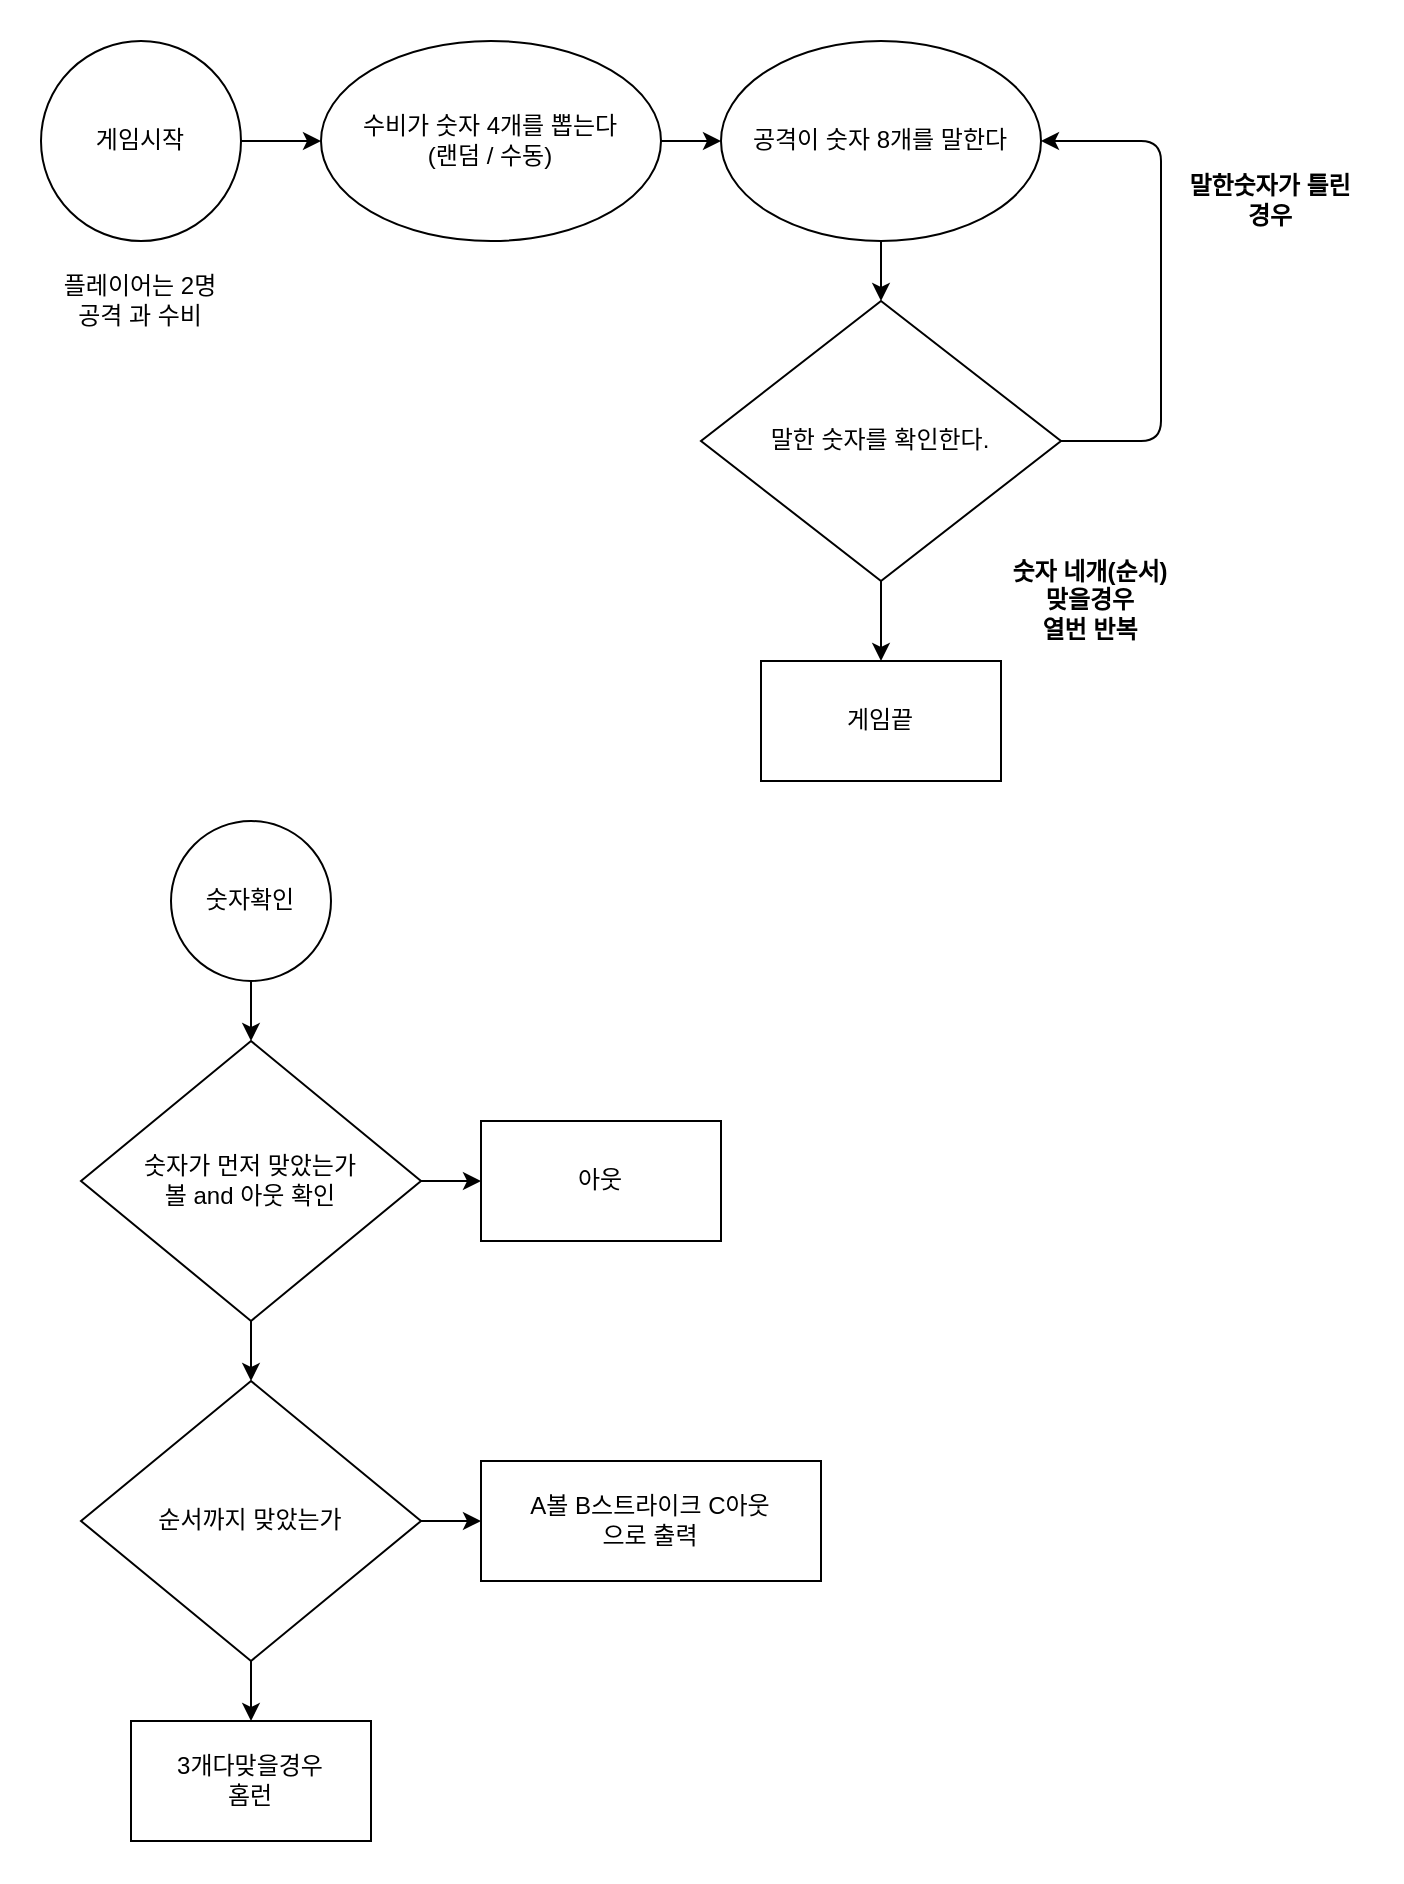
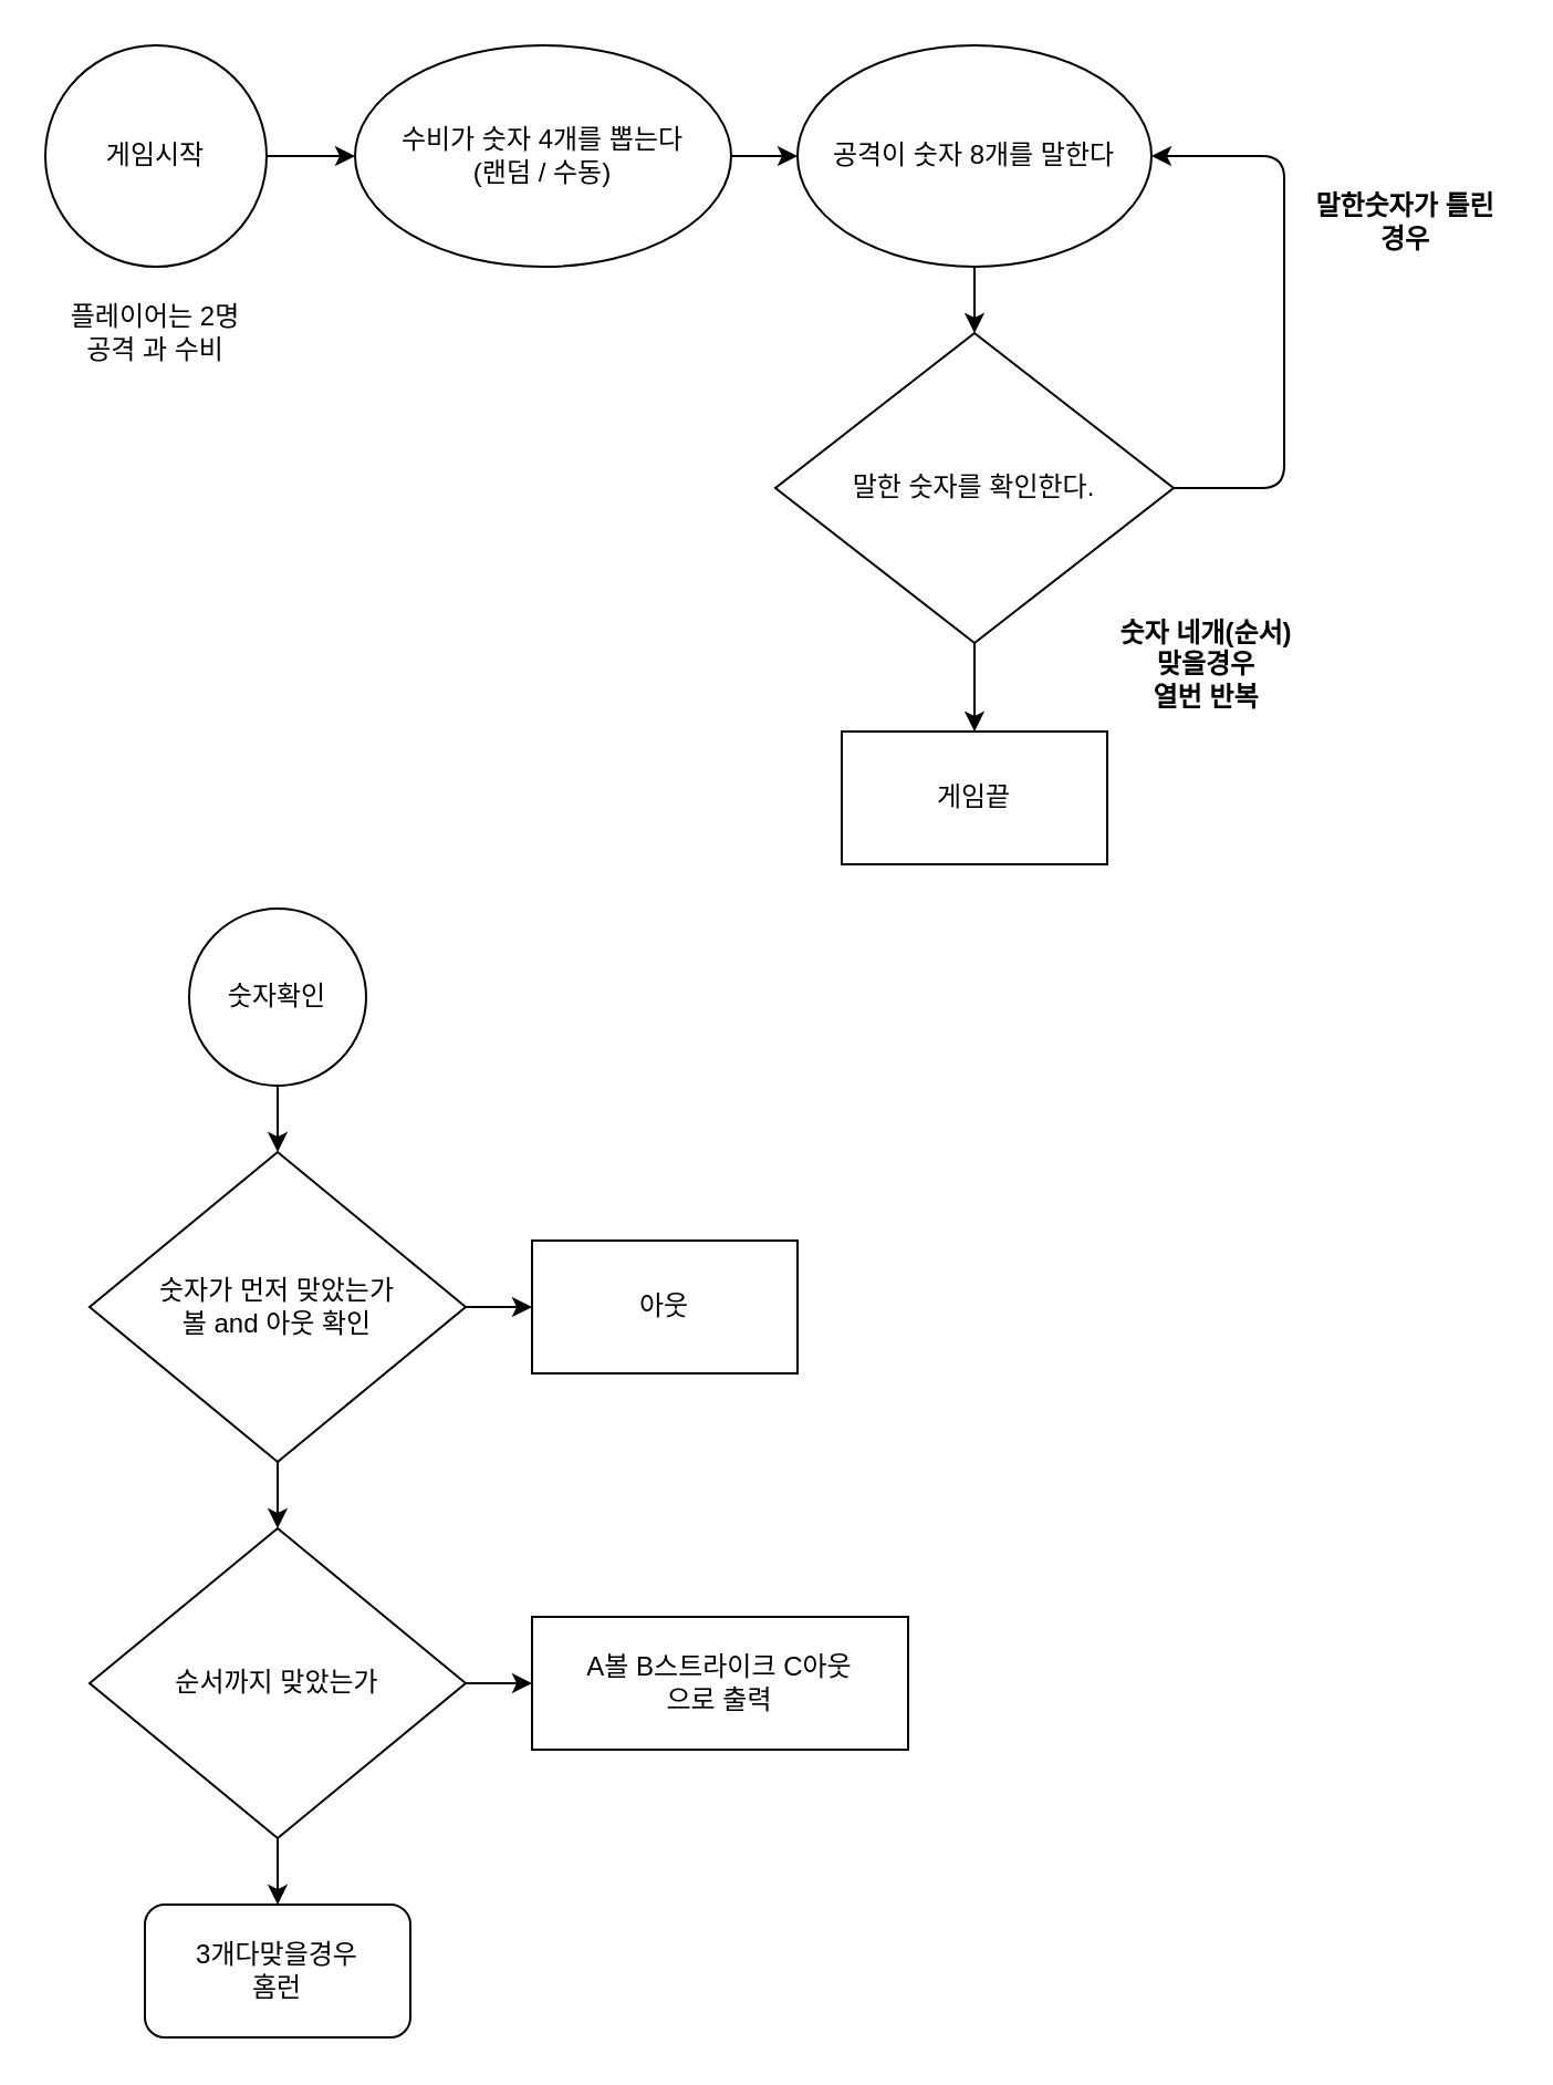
  <mxCell id="0" />
  <mxCell id="1" parent="0" />
  <mxCell id="2" value="" style="edgeStyle=orthogonalEdgeStyle;rounded=0;orthogonalLoop=1;jettySize=auto;html=1;" edge="1" parent="1" source="3" target="5"><mxGeometry relative="1" as="geometry" /></mxCell>
  <mxCell id="3" value="게임시작" style="ellipse;whiteSpace=wrap;html=1;" vertex="1" parent="1"><mxGeometry x="20" y="20" width="100" height="100" as="geometry" /></mxCell>
  <mxCell id="4" value="" style="edgeStyle=orthogonalEdgeStyle;rounded=0;orthogonalLoop=1;jettySize=auto;html=1;" edge="1" parent="1" source="5" target="8"><mxGeometry relative="1" as="geometry" /></mxCell>
  <mxCell id="5" value="수비가 숫자 4개를 뽑는다&lt;br&gt;(랜덤 / 수동)" style="ellipse;whiteSpace=wrap;html=1;" vertex="1" parent="1"><mxGeometry x="160" y="20" width="170" height="100" as="geometry" /></mxCell>
  <mxCell id="6" value="플레이어는 2명&lt;br&gt;공격 과 수비" style="text;html=1;strokeColor=none;fillColor=none;align=center;verticalAlign=middle;whiteSpace=wrap;rounded=0;" vertex="1" parent="1"><mxGeometry x="20" y="130" width="100" height="40" as="geometry" /></mxCell>
  <mxCell id="7" value="" style="edgeStyle=orthogonalEdgeStyle;rounded=0;orthogonalLoop=1;jettySize=auto;html=1;" edge="1" parent="1" source="8" target="10"><mxGeometry relative="1" as="geometry" /></mxCell>
  <mxCell id="8" value="공격이 숫자 8개를 말한다" style="ellipse;whiteSpace=wrap;html=1;" vertex="1" parent="1"><mxGeometry x="360" y="20" width="160" height="100" as="geometry" /></mxCell>
  <mxCell id="9" value="" style="edgeStyle=orthogonalEdgeStyle;rounded=0;orthogonalLoop=1;jettySize=auto;html=1;" edge="1" parent="1" source="10" target="11"><mxGeometry relative="1" as="geometry" /></mxCell>
  <mxCell id="10" value="말한 숫자를 확인한다." style="rhombus;whiteSpace=wrap;html=1;" vertex="1" parent="1"><mxGeometry x="350" y="150" width="180" height="140" as="geometry" /></mxCell>
  <mxCell id="11" value="게임끝" style="whiteSpace=wrap;html=1;" vertex="1" parent="1"><mxGeometry x="380" y="330" width="120" height="60" as="geometry" /></mxCell>
  <mxCell id="12" value="숫자 네개(순서)&lt;br&gt;맞을경우&lt;br&gt;열번 반복" style="text;html=1;strokeColor=none;fillColor=none;align=center;verticalAlign=middle;whiteSpace=wrap;rounded=0;fontStyle=1" vertex="1" parent="1"><mxGeometry x="460" y="280" width="170" height="40" as="geometry" /></mxCell>
  <mxCell id="13" value="" style="endArrow=classic;html=1;entryX=1;entryY=0.5;entryDx=0;entryDy=0;" edge="1" parent="1" target="8"><mxGeometry width="50" height="50" relative="1" as="geometry"><mxPoint x="530" y="220" as="sourcePoint" /><mxPoint x="580" y="170" as="targetPoint" /><Array as="points"><mxPoint x="580" y="220" /><mxPoint x="580" y="150" /><mxPoint x="580" y="70" /></Array></mxGeometry></mxCell>
  <mxCell id="14" value="말한숫자가 틀린경우" style="text;html=1;strokeColor=none;fillColor=none;align=center;verticalAlign=middle;whiteSpace=wrap;rounded=0;fontStyle=1" vertex="1" parent="1"><mxGeometry x="590" y="90" width="90" height="20" as="geometry" /></mxCell>
  <mxCell id="15" value="" style="edgeStyle=orthogonalEdgeStyle;rounded=0;orthogonalLoop=1;jettySize=auto;html=1;" edge="1" parent="1" source="16" target="19"><mxGeometry relative="1" as="geometry"><mxPoint x="130" y="490" as="targetPoint" /></mxGeometry></mxCell>
  <mxCell id="16" value="숫자확인" style="ellipse;whiteSpace=wrap;html=1;aspect=fixed;" vertex="1" parent="1"><mxGeometry x="85" y="410" width="80" height="80" as="geometry" /></mxCell>
  <mxCell id="17" value="" style="edgeStyle=orthogonalEdgeStyle;rounded=0;orthogonalLoop=1;jettySize=auto;html=1;" edge="1" parent="1" source="19" target="22"><mxGeometry relative="1" as="geometry" /></mxCell>
  <mxCell id="18" value="" style="edgeStyle=orthogonalEdgeStyle;rounded=0;orthogonalLoop=1;jettySize=auto;html=1;" edge="1" parent="1" source="19" target="24"><mxGeometry relative="1" as="geometry" /></mxCell>
  <mxCell id="19" value="숫자가 먼저 맞았는가&lt;br&gt;볼 and 아웃 확인" style="rhombus;whiteSpace=wrap;html=1;" vertex="1" parent="1"><mxGeometry x="40" y="520" width="170" height="140" as="geometry" /></mxCell>
  <mxCell id="20" value="" style="edgeStyle=orthogonalEdgeStyle;rounded=0;orthogonalLoop=1;jettySize=auto;html=1;" edge="1" parent="1" source="22" target="23"><mxGeometry relative="1" as="geometry" /></mxCell>
  <mxCell id="21" value="" style="edgeStyle=orthogonalEdgeStyle;rounded=0;orthogonalLoop=1;jettySize=auto;html=1;" edge="1" parent="1" source="22" target="25"><mxGeometry relative="1" as="geometry" /></mxCell>
  <mxCell id="22" value="순서까지 맞았는가" style="rhombus;whiteSpace=wrap;html=1;" vertex="1" parent="1"><mxGeometry x="40" y="690" width="170" height="140" as="geometry" /></mxCell>
- <mxCell id="23" value="3개다맞을경우&lt;br&gt;홈런" style="whiteSpace=wrap;html=1;" vertex="1" parent="1"><mxGeometry x="65" y="860" width="120" height="60" as="geometry" /></mxCell>
+ <mxCell id="23" value="3개다맞을경우&lt;br&gt;홈런" style="whiteSpace=wrap;html=1;rounded=1;" vertex="1" parent="1"><mxGeometry x="65" y="860" width="120" height="60" as="geometry" /></mxCell>
  <mxCell id="24" value="아웃" style="whiteSpace=wrap;html=1;" vertex="1" parent="1"><mxGeometry x="240" y="560" width="120" height="60" as="geometry" /></mxCell>
  <mxCell id="25" value="A볼 B스트라이크 C아웃&lt;br&gt;으로 출력" style="whiteSpace=wrap;html=1;" vertex="1" parent="1"><mxGeometry x="240" y="730" width="170" height="60" as="geometry" /></mxCell>
